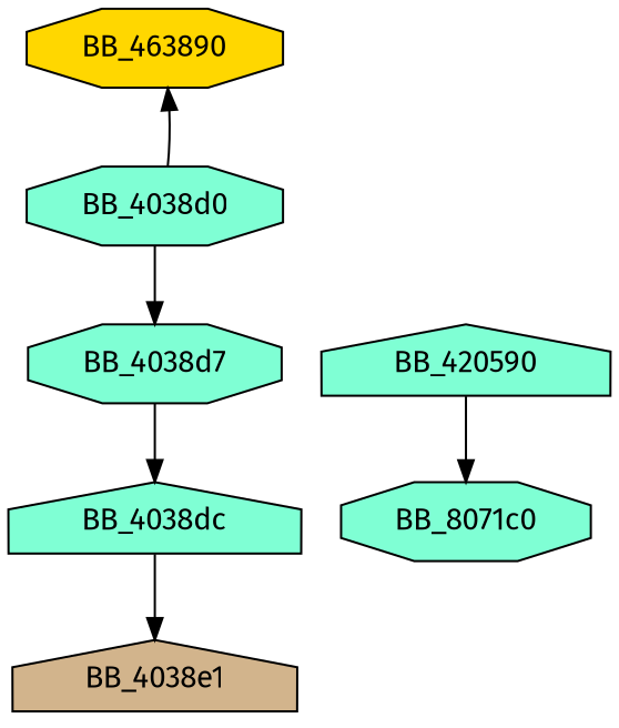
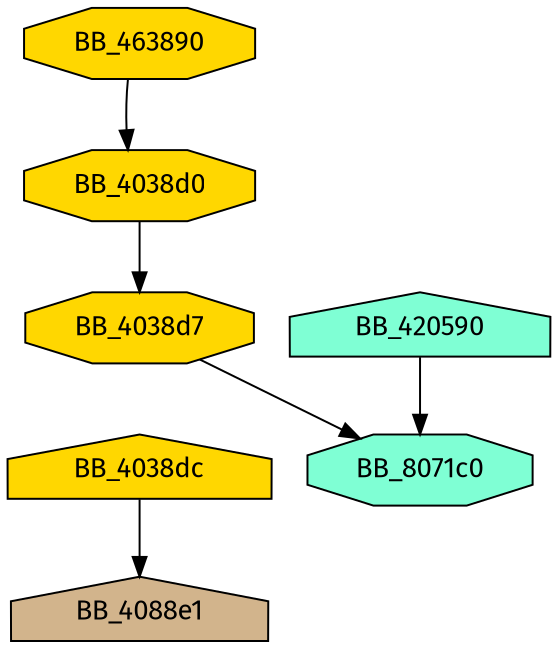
  digraph {
    fontname="Fira Sans"
    node [fillcolor=gold fontname="Fira Sans" shape=octagon style=filled]
    edge [fontname="Fira Sans"]
    n1 [label=BB_463890]
-   BB_4038d0 [fillcolor=aquamarine]
-   BB_4038d7 [fillcolor=aquamarine]
-   BB_4038dc [fillcolor=aquamarine shape=house]
-   BB_4038e1 [fillcolor=tan shape=house]
+   BB_4038d0
+   BB_4038d7
+   BB_4038dc [shape=house]
+   BB_4038e1 [fillcolor=tan shape=house label=BB_4088e1]
    BB_420590 [fillcolor=aquamarine shape=house]
    n7 [fillcolor=aquamarine label=BB_8071c0]
-   BB_4038d0 -> n1
+   n1 -> BB_4038d0
    BB_4038d0 -> BB_4038d7
-   BB_4038d7 -> BB_4038dc
+   BB_4038d7 -> n7
    BB_4038dc -> BB_4038e1
    BB_420590 -> n7
  }
